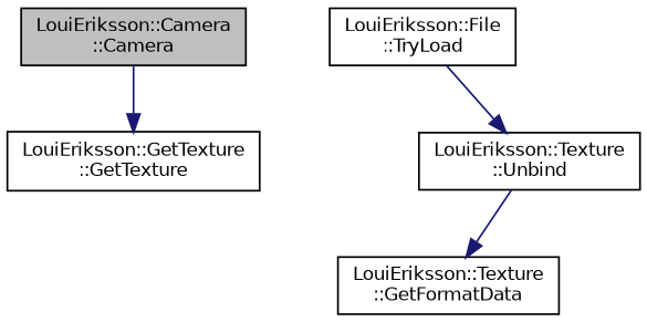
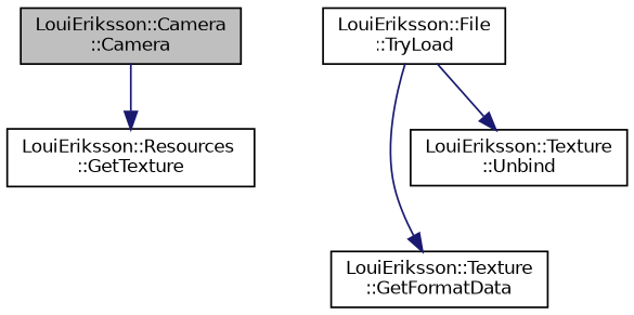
  digraph {
    rankdir=TB
    node [color=black fillcolor=white fontname=Helvetica fontsize=10 shape=record style=filled]
    edge [color=midnightblue fontname=Helvetica fontsize=10 labelfontname=Helvetica labelfontsize=10 style=solid]
    n1 [fillcolor=grey75 fontcolor=black height=0.2 label="LouiEriksson::Camera\l::Camera" width=0.4]
-   n2 [height=0.2 label="LouiEriksson::GetTexture\l::GetTexture" width=0.4]
+   n2 [height=0.2 label="LouiEriksson::Resources\l::GetTexture" width=0.4]
    n3 [height=0.2 label="LouiEriksson::File\l::TryLoad" width=0.4]
    n4 [height=0.2 label="LouiEriksson::Texture\l::GetFormatData" width=0.4]
    n5 [height=0.2 label="LouiEriksson::Texture\l::Unbind" width=0.4]
    n1 -> n2
-   n5 -> n4
+   n3 -> n4
    n3 -> n5
  }
